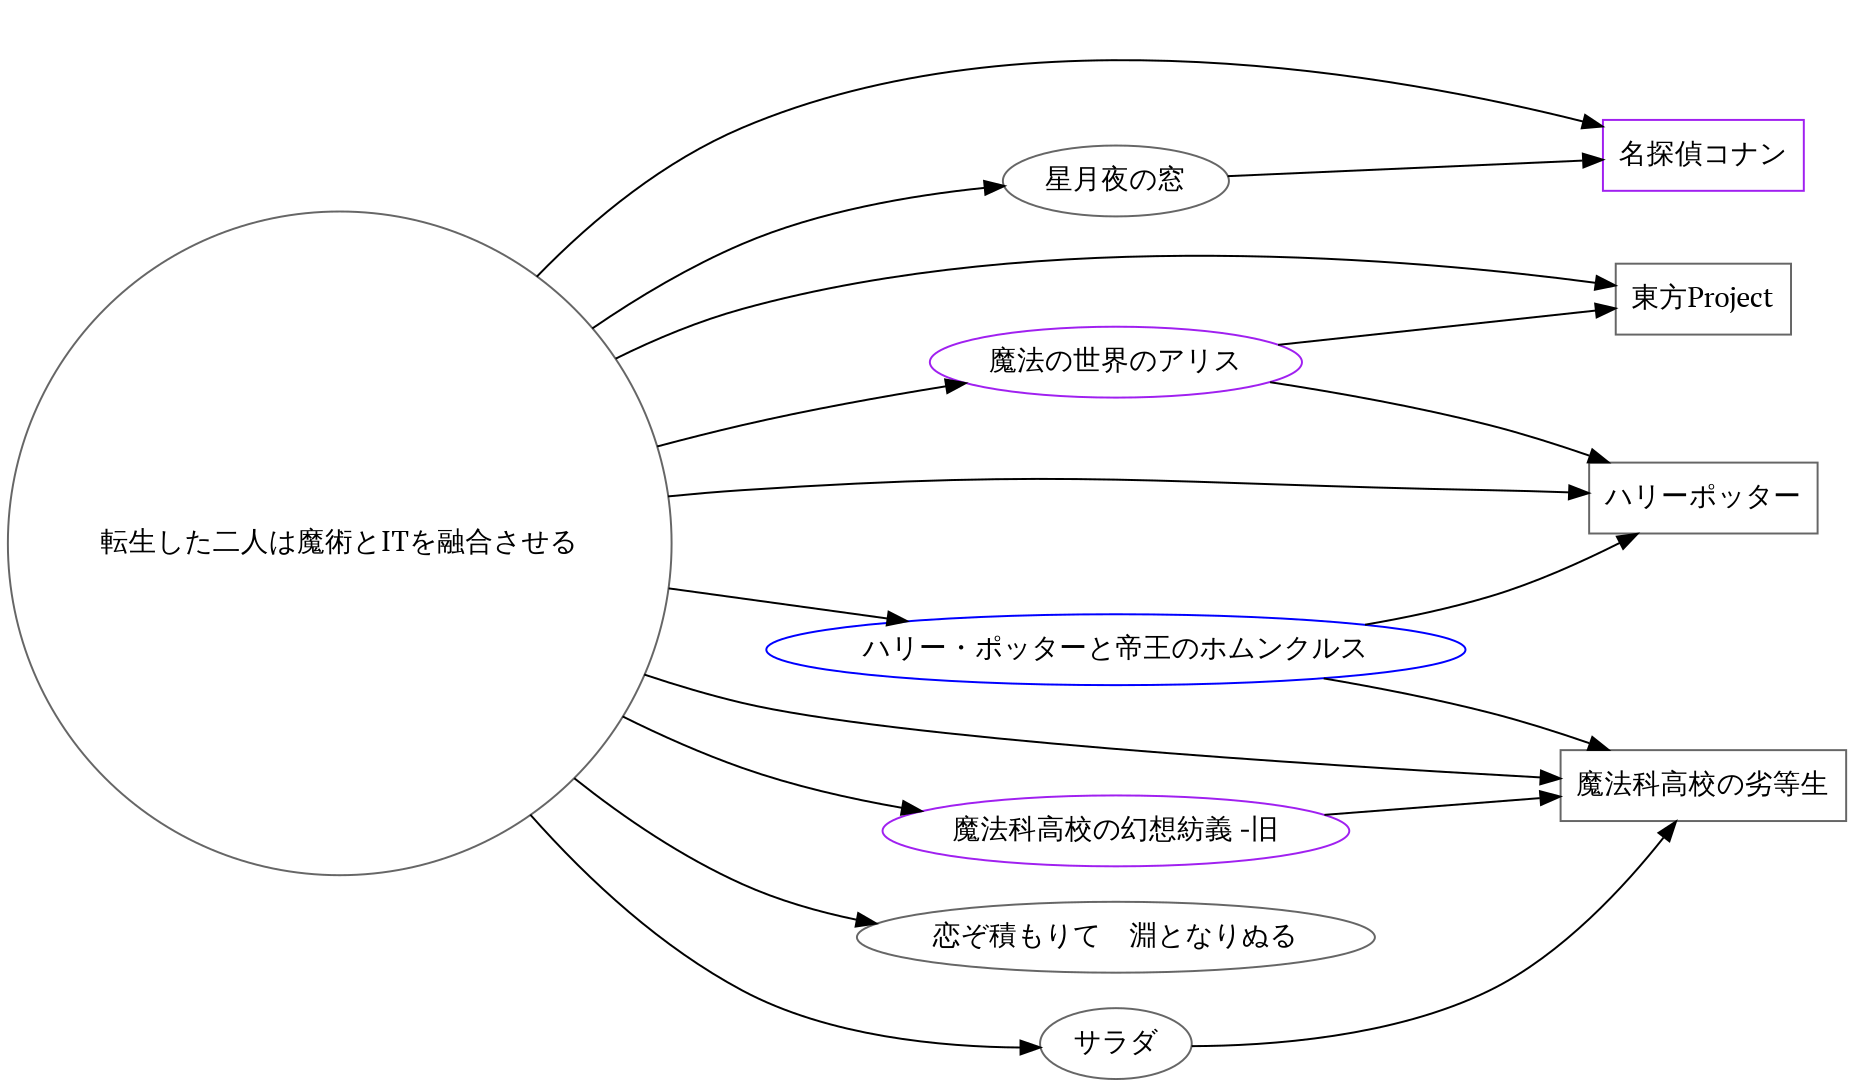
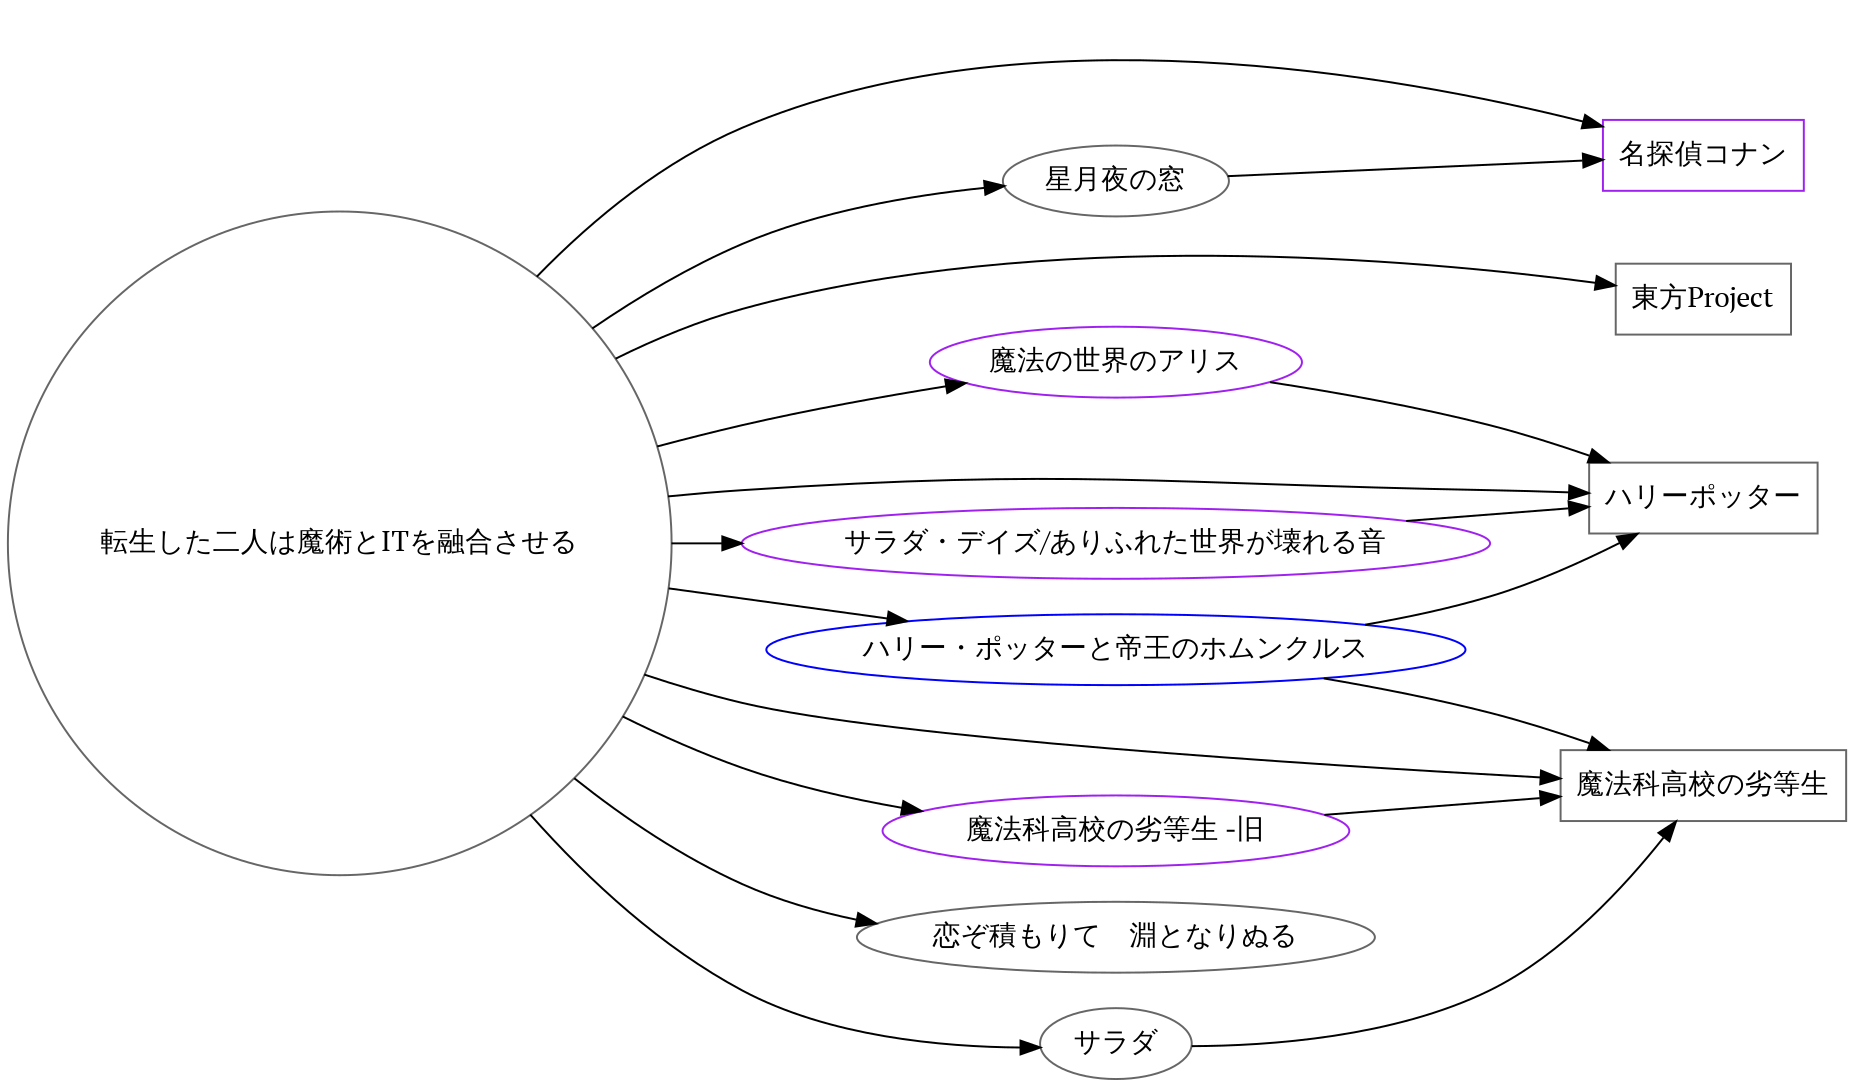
  digraph {
    fontname="PT Serif"
    rankdir=LR
    node [color=gray40 fontname="PT Serif"]
    edge [fontname="PT Serif"]
    "転生した二人は魔術とITを融合させる" [shape=circle]
    "名探偵コナン" [color=purple shape=box]
    "星月夜の窓"
    "東方Project" [shape=box]
    "魔法の世界のアリス" [color=purple]
    "ハリーポッター" [shape=box]
+   "サラダ・デイズ/ありふれた世界が壊れる音" [color=purple]
    "ハリー・ポッターと帝王のホムンクルス" [color=blue]
    "魔法科高校の劣等生" [shape=box]
-   "魔法科高校の幻想紡義 -旧" [color=purple]
+   "魔法科高校の幻想紡義 -旧" [color=purple label="魔法科高校の劣等生 -旧"]
    "恋ぞ積もりて　淵となりぬる"
    n12 [label="サラダ"]
    "転生した二人は魔術とITを融合させる" -> "名探偵コナン"
    "転生した二人は魔術とITを融合させる" -> "星月夜の窓"
    "転生した二人は魔術とITを融合させる" -> "東方Project"
    "転生した二人は魔術とITを融合させる" -> "魔法の世界のアリス"
    "転生した二人は魔術とITを融合させる" -> "ハリーポッター"
+   "転生した二人は魔術とITを融合させる" -> "サラダ・デイズ/ありふれた世界が壊れる音"
    "転生した二人は魔術とITを融合させる" -> "ハリー・ポッターと帝王のホムンクルス"
    "転生した二人は魔術とITを融合させる" -> "魔法科高校の劣等生"
    "転生した二人は魔術とITを融合させる" -> "魔法科高校の幻想紡義 -旧"
    "転生した二人は魔術とITを融合させる" -> "恋ぞ積もりて　淵となりぬる"
    "転生した二人は魔術とITを融合させる" -> n12
    "星月夜の窓" -> "名探偵コナン"
-   "魔法の世界のアリス" -> "東方Project"
    "魔法の世界のアリス" -> "ハリーポッター"
+   "サラダ・デイズ/ありふれた世界が壊れる音" -> "ハリーポッター"
    "ハリー・ポッターと帝王のホムンクルス" -> "ハリーポッター"
    "ハリー・ポッターと帝王のホムンクルス" -> "魔法科高校の劣等生"
    "魔法科高校の幻想紡義 -旧" -> "魔法科高校の劣等生"
    n12 -> "魔法科高校の劣等生"
  }
